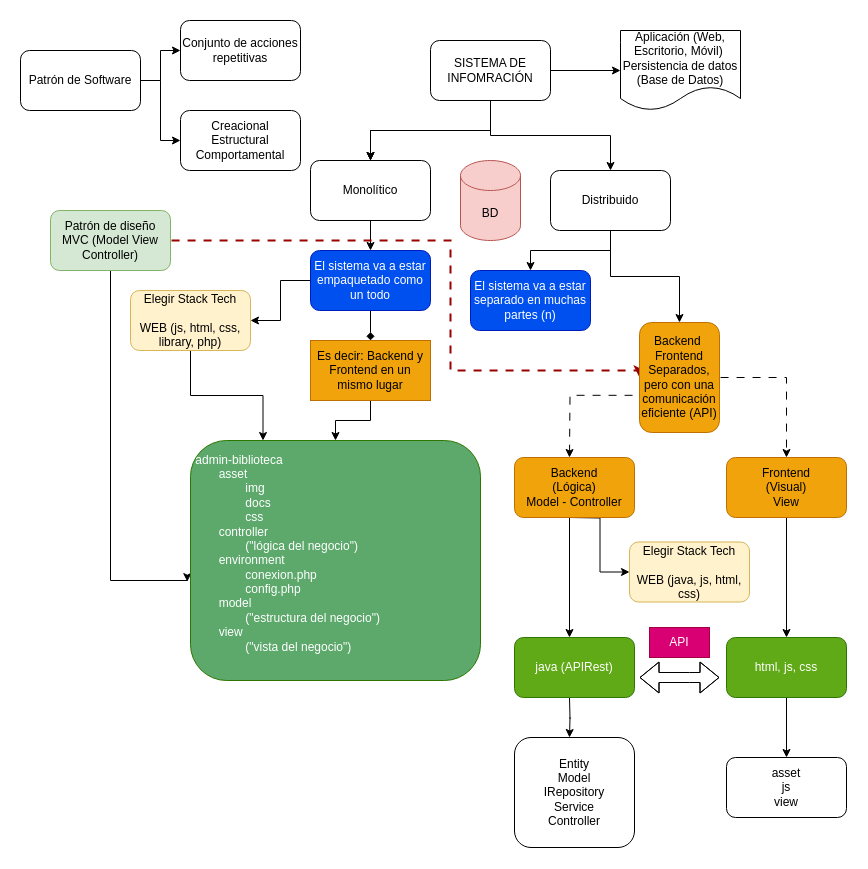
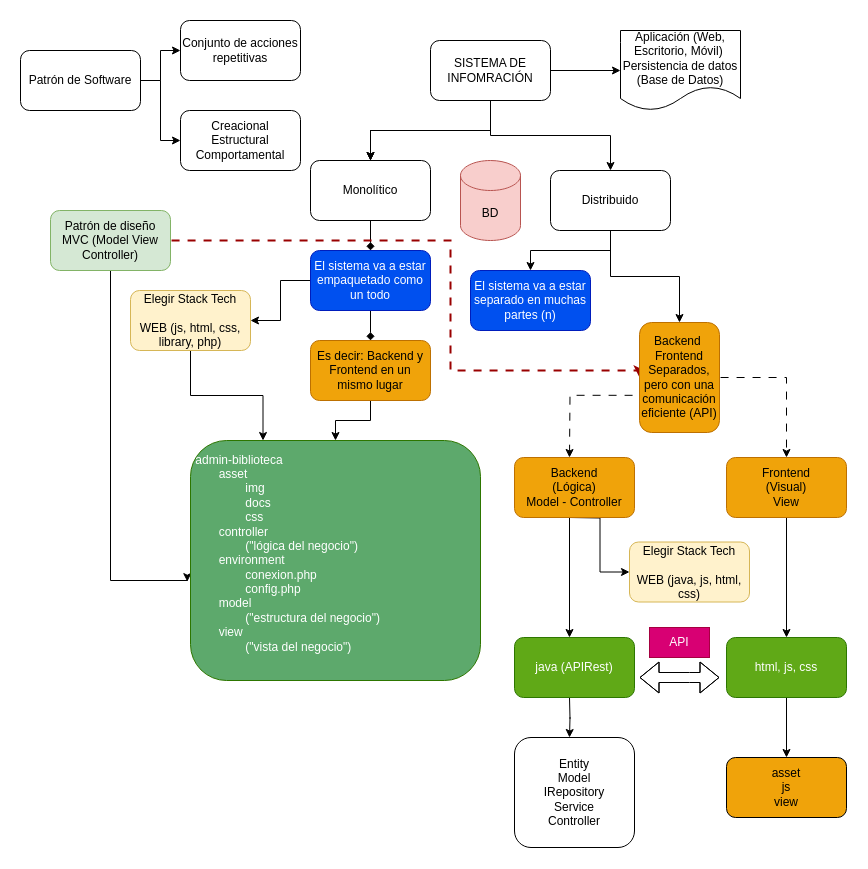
  <mxCell id="0" />
  <mxCell id="1" parent="0" />
  <mxCell id="2" value="" style="edgeStyle=orthogonalEdgeStyle;rounded=0;orthogonalLoop=1;jettySize=auto;html=1;" edge="1" parent="1" source="7" target="8"><mxGeometry relative="1" as="geometry" /></mxCell>
  <mxCell id="3" value="" style="edgeStyle=orthogonalEdgeStyle;rounded=0;orthogonalLoop=1;jettySize=auto;html=1;" edge="1" parent="1" source="7" target="10"><mxGeometry relative="1" as="geometry" /></mxCell>
  <mxCell id="4" value="" style="edgeStyle=orthogonalEdgeStyle;rounded=0;orthogonalLoop=1;jettySize=auto;html=1;" edge="1" parent="1" source="7" target="10"><mxGeometry relative="1" as="geometry" /></mxCell>
  <mxCell id="5" value="" style="edgeStyle=orthogonalEdgeStyle;rounded=0;orthogonalLoop=1;jettySize=auto;html=1;" edge="1" parent="1" source="7" target="10"><mxGeometry relative="1" as="geometry" /></mxCell>
  <mxCell id="6" value="" style="edgeStyle=orthogonalEdgeStyle;rounded=0;orthogonalLoop=1;jettySize=auto;html=1;" edge="1" parent="1" source="7" target="13"><mxGeometry relative="1" as="geometry" /></mxCell>
  <mxCell id="7" value="SISTEMA DE INFOMRACIÓN" style="rounded=1;whiteSpace=wrap;html=1;" vertex="1" parent="1"><mxGeometry x="430" y="40" width="120" height="60" as="geometry" /></mxCell>
  <mxCell id="8" value="Aplicación (Web, Escritorio, Móvil)&amp;nbsp;&lt;div&gt;Persistencia de datos (Base de Datos)&lt;/div&gt;" style="shape=document;whiteSpace=wrap;html=1;boundedLbl=1;rounded=1;" vertex="1" parent="1"><mxGeometry x="620" y="30" width="120" height="80" as="geometry" /></mxCell>
- <mxCell id="9" value="" style="edgeStyle=orthogonalEdgeStyle;rounded=0;orthogonalLoop=1;jettySize=auto;html=1;" edge="1" parent="1" source="10" target="17"><mxGeometry relative="1" as="geometry" /></mxCell>
+ <mxCell id="9" value="" style="edgeStyle=orthogonalEdgeStyle;rounded=0;orthogonalLoop=1;jettySize=auto;html=1;endArrow=diamond;" edge="1" parent="1" source="10" target="17"><mxGeometry relative="1" as="geometry" /></mxCell>
  <mxCell id="10" value="Monolítico" style="whiteSpace=wrap;html=1;rounded=1;" vertex="1" parent="1"><mxGeometry x="310" y="160" width="120" height="60" as="geometry" /></mxCell>
  <mxCell id="11" value="" style="edgeStyle=orthogonalEdgeStyle;rounded=0;orthogonalLoop=1;jettySize=auto;html=1;" edge="1" parent="1" source="13" target="31"><mxGeometry relative="1" as="geometry" /></mxCell>
  <mxCell id="12" value="" style="edgeStyle=orthogonalEdgeStyle;rounded=0;orthogonalLoop=1;jettySize=auto;html=1;" edge="1" parent="1" source="13" target="34"><mxGeometry relative="1" as="geometry" /></mxCell>
  <mxCell id="13" value="Distribuido" style="whiteSpace=wrap;html=1;rounded=1;" vertex="1" parent="1"><mxGeometry x="550" y="170" width="120" height="60" as="geometry" /></mxCell>
  <mxCell id="14" value="BD" style="shape=cylinder3;whiteSpace=wrap;html=1;boundedLbl=1;backgroundOutline=1;size=15;fillColor=#f8cecc;strokeColor=#b85450;" vertex="1" parent="1"><mxGeometry x="460" y="160" width="60" height="80" as="geometry" /></mxCell>
  <mxCell id="15" value="" style="edgeStyle=orthogonalEdgeStyle;rounded=0;orthogonalLoop=1;jettySize=auto;html=1;" edge="1" parent="1" source="17" target="27"><mxGeometry relative="1" as="geometry" /></mxCell>
  <mxCell id="16" value="" style="edgeStyle=orthogonalEdgeStyle;rounded=0;orthogonalLoop=1;jettySize=auto;html=1;endArrow=diamond;" edge="1" parent="1" source="17" target="29"><mxGeometry relative="1" as="geometry" /></mxCell>
  <mxCell id="17" value="El sistema va a estar empaquetado como un todo" style="whiteSpace=wrap;html=1;rounded=1;fillColor=#0050ef;fontColor=#ffffff;strokeColor=#001DBC;" vertex="1" parent="1"><mxGeometry x="310" y="250" width="120" height="60" as="geometry" /></mxCell>
  <mxCell id="18" value="" style="edgeStyle=orthogonalEdgeStyle;rounded=0;orthogonalLoop=1;jettySize=auto;html=1;" edge="1" parent="1" source="20" target="21"><mxGeometry relative="1" as="geometry" /></mxCell>
  <mxCell id="19" value="" style="edgeStyle=orthogonalEdgeStyle;rounded=0;orthogonalLoop=1;jettySize=auto;html=1;" edge="1" parent="1" source="20" target="22"><mxGeometry relative="1" as="geometry" /></mxCell>
  <mxCell id="20" value="Patrón de Software" style="rounded=1;whiteSpace=wrap;html=1;" vertex="1" parent="1"><mxGeometry y="50" width="120" height="60" as="geometry" x="20" /></mxCell>
  <mxCell id="21" value="Conjunto de acciones repetitivas" style="rounded=1;whiteSpace=wrap;html=1;" vertex="1" parent="1"><mxGeometry x="180" y="20" width="120" height="60" as="geometry" /></mxCell>
  <mxCell id="22" value="Creacional&lt;div&gt;Estructural&lt;/div&gt;&lt;div&gt;Comportamental&lt;/div&gt;" style="whiteSpace=wrap;html=1;rounded=1;" vertex="1" parent="1"><mxGeometry x="180" y="110" width="120" height="60" as="geometry" /></mxCell>
  <mxCell id="23" style="edgeStyle=orthogonalEdgeStyle;rounded=0;orthogonalLoop=1;jettySize=auto;html=1;entryX=-0.011;entryY=0.588;entryDx=0;entryDy=0;entryPerimeter=0;" edge="1" parent="1" source="25" target="30"><mxGeometry relative="1" as="geometry"><mxPoint x="120" y="500" as="targetPoint" /><Array as="points"><mxPoint x="110" y="580" /><mxPoint x="187" y="580" /></Array></mxGeometry></mxCell>
  <mxCell id="24" style="edgeStyle=orthogonalEdgeStyle;rounded=0;orthogonalLoop=1;jettySize=auto;html=1;entryX=0;entryY=0.5;entryDx=0;entryDy=0;strokeColor=#990000;strokeWidth=2;flowAnimation=1;" edge="1" parent="1" source="25" target="34"><mxGeometry relative="1" as="geometry"><Array as="points"><mxPoint x="450" y="240" /><mxPoint x="450" y="370" /></Array></mxGeometry></mxCell>
  <mxCell id="25" value="Patrón de diseño MVC (Model View Controller)" style="whiteSpace=wrap;html=1;rounded=1;fillColor=#d5e8d4;strokeColor=#82b366;" vertex="1" parent="1"><mxGeometry x="50" y="210" width="120" height="60" as="geometry" /></mxCell>
  <mxCell id="26" style="edgeStyle=orthogonalEdgeStyle;rounded=0;orthogonalLoop=1;jettySize=auto;html=1;entryX=0.25;entryY=0;entryDx=0;entryDy=0;" edge="1" parent="1" source="27" target="30"><mxGeometry relative="1" as="geometry"><mxPoint x="270" y="470" as="targetPoint" /></mxGeometry></mxCell>
  <mxCell id="27" value="Elegir Stack Tech&lt;div&gt;&lt;br&gt;&lt;/div&gt;&lt;div&gt;WEB (js, html, css, library, php)&lt;/div&gt;" style="whiteSpace=wrap;html=1;rounded=1;fillColor=#fff2cc;strokeColor=#d6b656;" vertex="1" parent="1"><mxGeometry x="130" y="290" width="120" height="60" as="geometry" /></mxCell>
  <mxCell id="28" value="" style="edgeStyle=orthogonalEdgeStyle;rounded=0;orthogonalLoop=1;jettySize=auto;html=1;" edge="1" parent="1" source="29" target="30"><mxGeometry relative="1" as="geometry" /></mxCell>
- <mxCell id="29" value="Es decir: Backend y Frontend en un mismo lugar" style="whiteSpace=wrap;html=1;fillColor=#f0a30a;fontColor=#000000;strokeColor=#BD7000;rounded=0;" vertex="1" parent="1"><mxGeometry x="310" y="340" width="120" height="60" as="geometry" /></mxCell>
+ <mxCell id="29" value="Es decir: Backend y Frontend en un mismo lugar" style="whiteSpace=wrap;html=1;rounded=1;fillColor=#f0a30a;fontColor=#000000;strokeColor=#BD7000;" vertex="1" parent="1"><mxGeometry x="310" y="340" width="120" height="60" as="geometry" /></mxCell>
  <mxCell id="30" value="&amp;nbsp;admin-biblioteca&lt;div&gt;&lt;span style=&quot;white-space: pre;&quot;&gt;&#09;&lt;/span&gt;asset&lt;br&gt;&lt;/div&gt;&lt;div&gt;&lt;span style=&quot;white-space: pre;&quot;&gt;&#09;&lt;/span&gt;&lt;span style=&quot;white-space: pre;&quot;&gt;&#09;&lt;/span&gt;img&lt;br&gt;&lt;/div&gt;&lt;div&gt;&lt;span style=&quot;white-space: pre;&quot;&gt;&#09;&lt;/span&gt;&lt;span style=&quot;white-space: pre;&quot;&gt;&#09;&lt;/span&gt;docs&lt;br&gt;&lt;/div&gt;&lt;div&gt;&lt;span style=&quot;white-space: pre;&quot;&gt;&#09;&lt;/span&gt;&lt;span style=&quot;white-space: pre;&quot;&gt;&#09;&lt;/span&gt;css&lt;br&gt;&lt;/div&gt;&lt;div&gt;&lt;span style=&quot;white-space: pre;&quot;&gt;&#09;&lt;/span&gt;controller&lt;/div&gt;&lt;div&gt;&lt;span style=&quot;white-space: pre;&quot;&gt;&#09;&lt;/span&gt;&lt;span style=&quot;white-space: pre;&quot;&gt;&#09;&lt;/span&gt;(&quot;lógica del negocio&quot;)&lt;br&gt;&lt;/div&gt;&lt;div&gt;&lt;span style=&quot;white-space: pre;&quot;&gt;&#09;&lt;/span&gt;environment&lt;br&gt;&lt;/div&gt;&lt;div&gt;&lt;span style=&quot;white-space: pre;&quot;&gt;&#09;&lt;/span&gt;&lt;span style=&quot;white-space: pre;&quot;&gt;&#09;&lt;/span&gt;conexion.php&lt;br&gt;&lt;/div&gt;&lt;div&gt;&lt;span style=&quot;white-space: pre;&quot;&gt;&#09;&lt;/span&gt;&lt;span style=&quot;white-space: pre;&quot;&gt;&#09;&lt;/span&gt;config.php&lt;br&gt;&lt;/div&gt;&lt;div&gt;&lt;span style=&quot;white-space: pre;&quot;&gt;&#09;&lt;/span&gt;&lt;span style=&quot;background-color: initial;&quot;&gt;model&lt;/span&gt;&lt;br&gt;&lt;/div&gt;&lt;div&gt;&lt;span style=&quot;white-space: pre;&quot;&gt;&#09;&lt;/span&gt;&lt;span style=&quot;white-space: pre;&quot;&gt;&#09;&lt;/span&gt;(&quot;estructura del negocio&quot;)&lt;/div&gt;&lt;div&gt;&lt;span style=&quot;white-space: pre;&quot;&gt;&#09;&lt;/span&gt;&lt;span style=&quot;background-color: initial;&quot;&gt;view&lt;/span&gt;&lt;br&gt;&lt;/div&gt;&lt;div&gt;&lt;span style=&quot;white-space: pre;&quot;&gt;&#09;&lt;/span&gt;&lt;span style=&quot;white-space: pre;&quot;&gt;&#09;&lt;/span&gt;(&quot;vista del negocio&quot;)&lt;/div&gt;&lt;div&gt;&lt;span style=&quot;white-space: pre;&quot;&gt;&#09;&lt;/span&gt;&lt;span style=&quot;white-space: pre;&quot;&gt;&#09;&lt;/span&gt;&lt;br&gt;&lt;/div&gt;" style="whiteSpace=wrap;html=1;rounded=1;align=left;fillColor=#5DA96C;strokeColor=#2D7600;fontColor=#ffffff;" vertex="1" parent="1"><mxGeometry x="190" y="440" width="290" height="240" as="geometry" /></mxCell>
  <mxCell id="31" value="El sistema va a estar separado en muchas partes (n)" style="whiteSpace=wrap;html=1;rounded=1;fillColor=#0050ef;fontColor=#ffffff;strokeColor=#001DBC;" vertex="1" parent="1"><mxGeometry x="470" y="270" width="120" height="60" as="geometry" /></mxCell>
  <mxCell id="32" value="" style="edgeStyle=orthogonalEdgeStyle;rounded=0;orthogonalLoop=1;jettySize=auto;html=1;exitX=-0.073;exitY=0.662;exitDx=0;exitDy=0;exitPerimeter=0;flowAnimation=1;" edge="1" parent="1" source="34"><mxGeometry relative="1" as="geometry"><mxPoint x="569" y="457" as="targetPoint" /></mxGeometry></mxCell>
  <mxCell id="33" value="" style="edgeStyle=orthogonalEdgeStyle;rounded=0;orthogonalLoop=1;jettySize=auto;html=1;flowAnimation=1;" edge="1" parent="1" source="34" target="39"><mxGeometry relative="1" as="geometry" /></mxCell>
  <mxCell id="34" value="Backend&amp;nbsp;&lt;div&gt;Frontend&lt;/div&gt;&lt;div&gt;Separados, pero con una comunicación eficiente (API)&lt;/div&gt;" style="whiteSpace=wrap;html=1;rounded=1;fillColor=#f0a30a;fontColor=#000000;strokeColor=#BD7000;" vertex="1" parent="1"><mxGeometry x="639" y="322" width="80" height="110" as="geometry" /></mxCell>
  <mxCell id="35" value="" style="edgeStyle=orthogonalEdgeStyle;rounded=0;orthogonalLoop=1;jettySize=auto;html=1;entryX=0;entryY=0.5;entryDx=0;entryDy=0;" edge="1" parent="1" target="40"><mxGeometry relative="1" as="geometry"><mxPoint x="569" y="517" as="sourcePoint" /><mxPoint x="569" y="557" as="targetPoint" /></mxGeometry></mxCell>
  <mxCell id="36" style="edgeStyle=orthogonalEdgeStyle;rounded=0;orthogonalLoop=1;jettySize=auto;html=1;" edge="1" parent="1"><mxGeometry relative="1" as="geometry"><mxPoint x="569" y="517" as="sourcePoint" /><mxPoint x="569" y="637" as="targetPoint" /></mxGeometry></mxCell>
  <mxCell id="37" value="Backend&lt;div&gt;(Lógica)&lt;/div&gt;&lt;div&gt;Model - Controller&lt;/div&gt;" style="whiteSpace=wrap;html=1;fillColor=#f0a30a;strokeColor=#BD7000;fontColor=#000000;rounded=1;" vertex="1" parent="1"><mxGeometry x="514" y="457" width="120" height="60" as="geometry" /></mxCell>
  <mxCell id="38" style="edgeStyle=orthogonalEdgeStyle;rounded=0;orthogonalLoop=1;jettySize=auto;html=1;" edge="1" parent="1" source="39" target="44"><mxGeometry relative="1" as="geometry" /></mxCell>
  <mxCell id="39" value="Frontend&lt;div&gt;(Visual)&lt;/div&gt;&lt;div&gt;View&lt;/div&gt;" style="whiteSpace=wrap;html=1;fillColor=#f0a30a;strokeColor=#BD7000;fontColor=#000000;rounded=1;" vertex="1" parent="1"><mxGeometry x="726" y="457" width="120" height="60" as="geometry" /></mxCell>
  <mxCell id="40" value="Elegir Stack Tech&lt;div&gt;&lt;br&gt;&lt;/div&gt;&lt;div&gt;WEB (java, js, html, css)&lt;/div&gt;" style="whiteSpace=wrap;html=1;rounded=1;fillColor=#fff2cc;strokeColor=#d6b656;" vertex="1" parent="1"><mxGeometry x="629" y="541.5" width="120" height="60" as="geometry" /></mxCell>
  <mxCell id="41" value="" style="edgeStyle=orthogonalEdgeStyle;rounded=0;orthogonalLoop=1;jettySize=auto;html=1;" edge="1" parent="1"><mxGeometry relative="1" as="geometry"><mxPoint x="569" y="697" as="sourcePoint" /><mxPoint x="569" y="737" as="targetPoint" /></mxGeometry></mxCell>
  <mxCell id="42" value="java (APIRest)" style="whiteSpace=wrap;html=1;fillColor=#60a917;strokeColor=#2D7600;rounded=1;fontColor=#ffffff;" vertex="1" parent="1"><mxGeometry x="514" y="637" width="120" height="60" as="geometry" /></mxCell>
  <mxCell id="43" value="" style="edgeStyle=orthogonalEdgeStyle;rounded=0;orthogonalLoop=1;jettySize=auto;html=1;" edge="1" parent="1" source="44" target="48"><mxGeometry relative="1" as="geometry" /></mxCell>
  <mxCell id="44" value="html, js, css" style="whiteSpace=wrap;html=1;fillColor=#60a917;strokeColor=#2D7600;rounded=1;fontColor=#ffffff;" vertex="1" parent="1"><mxGeometry x="726" y="637" width="120" height="60" as="geometry" /></mxCell>
  <mxCell id="45" value="" style="shape=flexArrow;endArrow=classic;startArrow=classic;html=1;rounded=0;exitX=1;exitY=0.5;exitDx=0;exitDy=0;" edge="1" parent="1"><mxGeometry width="100" height="100" relative="1" as="geometry"><mxPoint x="639" y="677" as="sourcePoint" /><mxPoint x="719" y="677" as="targetPoint" /><Array as="points"><mxPoint x="689" y="677" /></Array></mxGeometry></mxCell>
  <mxCell id="46" value="API" style="text;html=1;align=center;verticalAlign=middle;whiteSpace=wrap;rounded=0;fillColor=#d80073;fontColor=#ffffff;strokeColor=#A50040;" vertex="1" parent="1"><mxGeometry x="649" y="627" width="60" height="30" as="geometry" /></mxCell>
  <mxCell id="47" value="Entity&lt;div&gt;Model&lt;/div&gt;&lt;div&gt;IRepository&lt;/div&gt;&lt;div&gt;Service&lt;/div&gt;&lt;div&gt;Controller&lt;/div&gt;" style="whiteSpace=wrap;html=1;rounded=1;" vertex="1" parent="1"><mxGeometry x="514" y="737" width="120" height="110" as="geometry" /></mxCell>
- <mxCell id="48" value="asset&lt;div&gt;js&lt;/div&gt;&lt;div&gt;view&lt;/div&gt;" style="whiteSpace=wrap;html=1;rounded=1;align=center;" vertex="1" parent="1"><mxGeometry x="726" y="757" width="120" height="60" as="geometry" /></mxCell>
+ <mxCell id="48" value="asset&lt;div&gt;js&lt;/div&gt;&lt;div&gt;view&lt;/div&gt;" style="whiteSpace=wrap;html=1;rounded=1;align=center;fillColor=#f0a30a;" vertex="1" parent="1"><mxGeometry x="726" y="757" width="120" height="60" as="geometry" /></mxCell>
